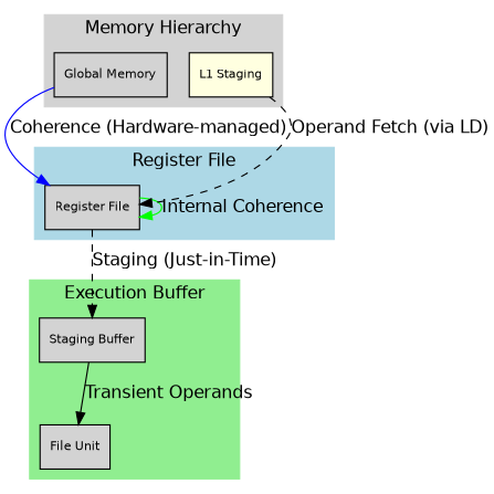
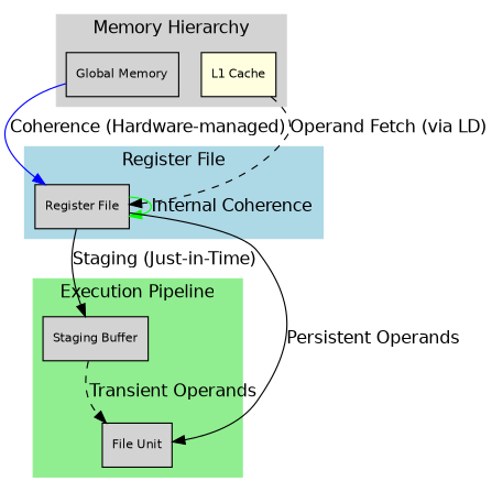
  digraph {
    fontname="DejaVu Sans"
    rankdir=TB
    node [fontname="DejaVu Sans" fontsize=10 shape=box style=filled]
    edge [fontname="DejaVu Sans"]
    n1 [label="Register File"]
    n2 [label="Global Memory"]
-   n3 [fillcolor=lightyellow label="L1 Staging"]
+   n3 [fillcolor=lightyellow label="L1 Cache"]
    n4 [label="Staging Buffer"]
    n5 [label="File Unit"]
    subgraph cluster_1 {
      color=lightblue
      label="Register File"
      style=filled
      n1
    }
    subgraph cluster_2 {
      color=lightgray
      label="Memory Hierarchy"
      style=filled
      n2
      n3
    }
    subgraph cluster_3 {
      color=lightgreen
-     label="Execution Buffer"
+     label="Execution Pipeline"
      style=filled
      n4
      n5
    }
    n1 -> n1 [color=green label="Internal Coherence"]
-   n1 -> n4 [label="Staging (Just-in-Time)" style=dashed]
+   n1 -> n4 [label="Staging (Just-in-Time)" style=solid]
+   n1 -> n5 [label="Persistent Operands"]
    n2 -> n1 [color=blue label="Coherence (Hardware-managed)"]
    n3 -> n1 [label="Operand Fetch (via LD)" style=dashed]
-   n4 -> n5 [label="Transient Operands"]
+   n4 -> n5 [label="Transient Operands" style=dashed]
  }
